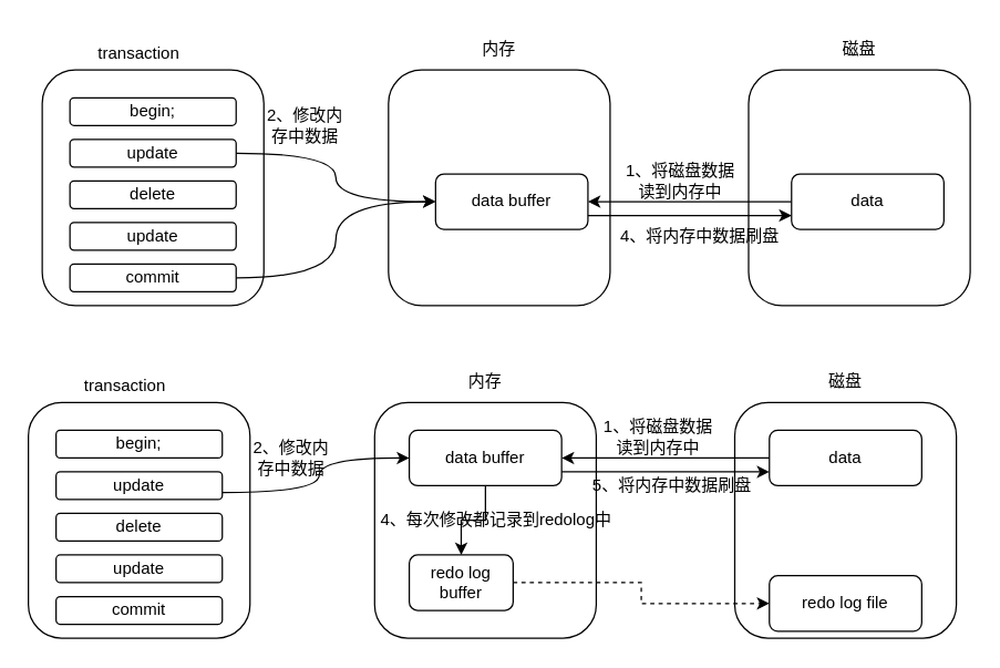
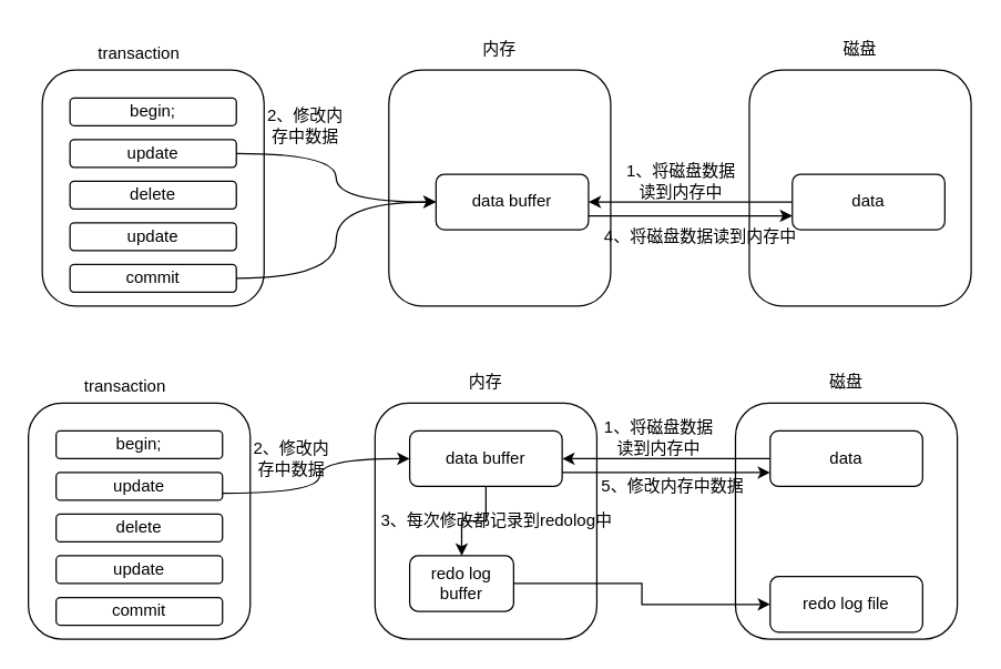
  <mxCell id="0" />
  <mxCell id="1" parent="0" />
  <mxCell id="2" value="" style="rounded=1;whiteSpace=wrap;html=1;" vertex="1" parent="1"><mxGeometry x="20" y="290" width="160" height="170" as="geometry" /></mxCell>
  <mxCell id="3" value="&lt;div&gt;transaction&lt;/div&gt;&lt;div&gt;&lt;br&gt;&lt;/div&gt;" style="text;html=1;strokeColor=none;fillColor=none;align=center;verticalAlign=middle;whiteSpace=wrap;rounded=0;" vertex="1" parent="1"><mxGeometry x="50" y="270" width="80" height="30" as="geometry" /></mxCell>
  <mxCell id="4" value="begin;" style="rounded=1;whiteSpace=wrap;html=1;" vertex="1" parent="1"><mxGeometry x="40" y="310" width="120" height="20" as="geometry" /></mxCell>
  <mxCell id="5" value="update" style="rounded=1;whiteSpace=wrap;html=1;" vertex="1" parent="1"><mxGeometry x="40" y="340" width="120" height="20" as="geometry" /></mxCell>
  <mxCell id="6" value="delete" style="rounded=1;whiteSpace=wrap;html=1;" vertex="1" parent="1"><mxGeometry x="40" y="370" width="120" height="20" as="geometry" /></mxCell>
  <mxCell id="7" value="update" style="rounded=1;whiteSpace=wrap;html=1;" vertex="1" parent="1"><mxGeometry x="40" y="400" width="120" height="20" as="geometry" /></mxCell>
  <mxCell id="8" value="commit" style="rounded=1;whiteSpace=wrap;html=1;" vertex="1" parent="1"><mxGeometry x="40" y="430" width="120" height="20" as="geometry" /></mxCell>
  <mxCell id="9" value="" style="rounded=1;whiteSpace=wrap;html=1;" vertex="1" parent="1"><mxGeometry x="270" y="290" width="160" height="170" as="geometry" /></mxCell>
  <mxCell id="10" value="内存" style="text;html=1;strokeColor=none;fillColor=none;align=center;verticalAlign=middle;whiteSpace=wrap;rounded=0;" vertex="1" parent="1"><mxGeometry x="320" y="260" width="60" height="30" as="geometry" /></mxCell>
  <mxCell id="11" style="edgeStyle=orthogonalEdgeStyle;rounded=0;orthogonalLoop=1;jettySize=auto;html=1;exitX=0.5;exitY=1;exitDx=0;exitDy=0;" edge="1" parent="1" source="12" target="13"><mxGeometry relative="1" as="geometry" /></mxCell>
  <mxCell id="12" value="data buffer" style="rounded=1;whiteSpace=wrap;html=1;" vertex="1" parent="1"><mxGeometry x="295" y="310" width="110" height="40" as="geometry" /></mxCell>
  <mxCell id="13" value="redo log buffer" style="rounded=1;whiteSpace=wrap;html=1;" vertex="1" parent="1"><mxGeometry x="295" y="400" width="75" height="40" as="geometry" /></mxCell>
  <mxCell id="14" value="" style="rounded=1;whiteSpace=wrap;html=1;" vertex="1" parent="1"><mxGeometry x="530" y="290" width="160" height="170" as="geometry" /></mxCell>
  <mxCell id="15" style="edgeStyle=orthogonalEdgeStyle;rounded=0;orthogonalLoop=1;jettySize=auto;html=1;exitX=0;exitY=0.5;exitDx=0;exitDy=0;entryX=1;entryY=0.5;entryDx=0;entryDy=0;" edge="1" parent="1" source="16" target="12"><mxGeometry relative="1" as="geometry" /></mxCell>
  <mxCell id="16" value="data" style="rounded=1;whiteSpace=wrap;html=1;" vertex="1" parent="1"><mxGeometry x="555" y="310" width="110" height="40" as="geometry" /></mxCell>
  <mxCell id="17" value="redo log file" style="rounded=1;whiteSpace=wrap;html=1;" vertex="1" parent="1"><mxGeometry x="555" y="415" width="110" height="40" as="geometry" /></mxCell>
  <mxCell id="18" value="1、将磁盘数据读到内存中" style="text;html=1;strokeColor=none;fillColor=none;align=center;verticalAlign=middle;whiteSpace=wrap;rounded=0;" vertex="1" parent="1"><mxGeometry x="430" y="300" width="90" height="30" as="geometry" /></mxCell>
  <mxCell id="19" style="edgeStyle=orthogonalEdgeStyle;rounded=0;orthogonalLoop=1;jettySize=auto;html=1;exitX=1;exitY=0.75;exitDx=0;exitDy=0;entryX=0;entryY=0.5;entryDx=0;entryDy=0;curved=1;" edge="1" parent="1" source="5" target="12"><mxGeometry relative="1" as="geometry"><Array as="points"><mxPoint x="230" y="355" /><mxPoint x="230" y="330" /></Array></mxGeometry></mxCell>
  <mxCell id="20" value="2、修改内存中数据" style="text;html=1;strokeColor=none;fillColor=none;align=center;verticalAlign=middle;whiteSpace=wrap;rounded=0;" vertex="1" parent="1"><mxGeometry x="180" y="315" width="60" height="30" as="geometry" /></mxCell>
- <mxCell id="21" value="4、每次修改都记录到redolog中" style="text;html=1;strokeColor=none;fillColor=none;align=center;verticalAlign=middle;whiteSpace=wrap;rounded=0;" vertex="1" parent="1"><mxGeometry x="270" y="360" width="176" height="30" as="geometry" /></mxCell>
+ <mxCell id="21" value="3、每次修改都记录到redolog中" style="text;html=1;strokeColor=none;fillColor=none;align=center;verticalAlign=middle;whiteSpace=wrap;rounded=0;" vertex="1" parent="1"><mxGeometry x="270" y="360" width="176" height="30" as="geometry" /></mxCell>
  <mxCell id="22" style="edgeStyle=orthogonalEdgeStyle;rounded=0;orthogonalLoop=1;jettySize=auto;html=1;exitX=1;exitY=0.75;exitDx=0;exitDy=0;entryX=0;entryY=0.75;entryDx=0;entryDy=0;" edge="1" parent="1" source="12" target="16"><mxGeometry relative="1" as="geometry" /></mxCell>
- <mxCell id="23" value="5、将内存中数据刷盘" style="text;html=1;strokeColor=none;fillColor=none;align=center;verticalAlign=middle;whiteSpace=wrap;rounded=0;" vertex="1" parent="1"><mxGeometry x="410" y="335" width="150" height="30" as="geometry" /></mxCell>
- <mxCell id="24" style="edgeStyle=orthogonalEdgeStyle;rounded=0;orthogonalLoop=1;jettySize=auto;html=1;exitX=1;exitY=0.5;exitDx=0;exitDy=0;entryX=0;entryY=0.5;entryDx=0;entryDy=0;dashed=1;" edge="1" parent="1" source="13" target="17"><mxGeometry relative="1" as="geometry" /></mxCell>
+ <mxCell id="23" value="5、修改内存中数据" style="text;html=1;strokeColor=none;fillColor=none;align=center;verticalAlign=middle;whiteSpace=wrap;rounded=0;" vertex="1" parent="1"><mxGeometry x="410" y="335" width="150" height="30" as="geometry" /></mxCell>
+ <mxCell id="24" style="edgeStyle=orthogonalEdgeStyle;rounded=0;orthogonalLoop=1;jettySize=auto;html=1;exitX=1;exitY=0.5;exitDx=0;exitDy=0;entryX=0;entryY=0.5;entryDx=0;entryDy=0;" edge="1" parent="1" source="13" target="17"><mxGeometry relative="1" as="geometry" /></mxCell>
  <mxCell id="25" value="" style="rounded=1;whiteSpace=wrap;html=1;" vertex="1" parent="1"><mxGeometry x="30" y="50" width="160" height="170" as="geometry" /></mxCell>
  <mxCell id="26" value="&lt;div&gt;transaction&lt;/div&gt;&lt;div&gt;&lt;br&gt;&lt;/div&gt;" style="text;html=1;strokeColor=none;fillColor=none;align=center;verticalAlign=middle;whiteSpace=wrap;rounded=0;" vertex="1" parent="1"><mxGeometry x="60" y="30" width="80" height="30" as="geometry" /></mxCell>
  <mxCell id="27" value="begin;" style="rounded=1;whiteSpace=wrap;html=1;" vertex="1" parent="1"><mxGeometry x="50" y="70" width="120" height="20" as="geometry" /></mxCell>
  <mxCell id="28" value="update" style="rounded=1;whiteSpace=wrap;html=1;" vertex="1" parent="1"><mxGeometry x="50" y="100" width="120" height="20" as="geometry" /></mxCell>
  <mxCell id="29" value="delete" style="rounded=1;whiteSpace=wrap;html=1;" vertex="1" parent="1"><mxGeometry x="50" width="120" height="20" as="geometry" y="130" /></mxCell>
  <mxCell id="30" value="update" style="rounded=1;whiteSpace=wrap;html=1;" vertex="1" parent="1"><mxGeometry x="50" y="160" width="120" height="20" as="geometry" /></mxCell>
  <mxCell id="31" value="commit" style="rounded=1;whiteSpace=wrap;html=1;" vertex="1" parent="1"><mxGeometry x="50" y="190" width="120" height="20" as="geometry" /></mxCell>
  <mxCell id="32" value="" style="rounded=1;whiteSpace=wrap;html=1;" vertex="1" parent="1"><mxGeometry x="280" y="50" width="160" height="170" as="geometry" /></mxCell>
  <mxCell id="33" value="内存" style="text;html=1;strokeColor=none;fillColor=none;align=center;verticalAlign=middle;whiteSpace=wrap;rounded=0;" vertex="1" parent="1"><mxGeometry x="330" y="20" width="60" height="30" as="geometry" /></mxCell>
  <mxCell id="34" value="data buffer" style="rounded=1;whiteSpace=wrap;html=1;" vertex="1" parent="1"><mxGeometry x="314" y="125" width="110" height="40" as="geometry" /></mxCell>
  <mxCell id="35" value="" style="rounded=1;whiteSpace=wrap;html=1;" vertex="1" parent="1"><mxGeometry x="540" y="50" width="160" height="170" as="geometry" /></mxCell>
  <mxCell id="36" style="edgeStyle=orthogonalEdgeStyle;rounded=0;orthogonalLoop=1;jettySize=auto;html=1;exitX=0;exitY=0.5;exitDx=0;exitDy=0;entryX=1;entryY=0.5;entryDx=0;entryDy=0;" edge="1" parent="1" source="37" target="34"><mxGeometry relative="1" as="geometry" /></mxCell>
  <mxCell id="37" value="data" style="rounded=1;whiteSpace=wrap;html=1;" vertex="1" parent="1"><mxGeometry x="571" y="125" width="110" height="40" as="geometry" /></mxCell>
  <mxCell id="38" value="1、将磁盘数据读到内存中" style="text;html=1;strokeColor=none;fillColor=none;align=center;verticalAlign=middle;whiteSpace=wrap;rounded=0;" vertex="1" parent="1"><mxGeometry x="446" y="115" width="90" height="30" as="geometry" /></mxCell>
  <mxCell id="39" value="2、修改内存中数据" style="text;html=1;strokeColor=none;fillColor=none;align=center;verticalAlign=middle;whiteSpace=wrap;rounded=0;" vertex="1" parent="1"><mxGeometry x="190" y="75" width="60" height="30" as="geometry" /></mxCell>
  <mxCell id="40" style="edgeStyle=orthogonalEdgeStyle;rounded=0;orthogonalLoop=1;jettySize=auto;html=1;exitX=1;exitY=0.75;exitDx=0;exitDy=0;entryX=0;entryY=0.75;entryDx=0;entryDy=0;" edge="1" parent="1" source="34" target="37"><mxGeometry relative="1" as="geometry" /></mxCell>
- <mxCell id="41" value="4、将内存中数据刷盘" style="text;html=1;strokeColor=none;fillColor=none;align=center;verticalAlign=middle;whiteSpace=wrap;rounded=0;" vertex="1" parent="1"><mxGeometry x="430" y="155" width="150" height="30" as="geometry" /></mxCell>
+ <mxCell id="41" value="4、将磁盘数据读到内存中" style="text;html=1;strokeColor=none;fillColor=none;align=center;verticalAlign=middle;whiteSpace=wrap;rounded=0;" vertex="1" parent="1"><mxGeometry x="430" y="155" width="150" height="30" as="geometry" /></mxCell>
  <mxCell id="42" style="edgeStyle=orthogonalEdgeStyle;rounded=0;orthogonalLoop=1;jettySize=auto;html=1;exitX=1;exitY=0.5;exitDx=0;exitDy=0;entryX=0;entryY=0.5;entryDx=0;entryDy=0;curved=1;" edge="1" parent="1" source="31" target="34"><mxGeometry relative="1" as="geometry" /></mxCell>
  <mxCell id="43" style="edgeStyle=orthogonalEdgeStyle;rounded=0;orthogonalLoop=1;jettySize=auto;html=1;exitX=1;exitY=0.5;exitDx=0;exitDy=0;entryX=0;entryY=0.5;entryDx=0;entryDy=0;curved=1;" edge="1" parent="1" source="28" target="34"><mxGeometry relative="1" as="geometry" /></mxCell>
  <mxCell id="44" value="磁盘" style="text;html=1;strokeColor=none;fillColor=none;align=center;verticalAlign=middle;whiteSpace=wrap;rounded=0;" vertex="1" parent="1"><mxGeometry x="590" y="20" width="60" height="30" as="geometry" /></mxCell>
  <mxCell id="45" value="磁盘" style="text;html=1;strokeColor=none;fillColor=none;align=center;verticalAlign=middle;whiteSpace=wrap;rounded=0;" vertex="1" parent="1"><mxGeometry x="580" y="260" width="60" height="30" as="geometry" /></mxCell>
